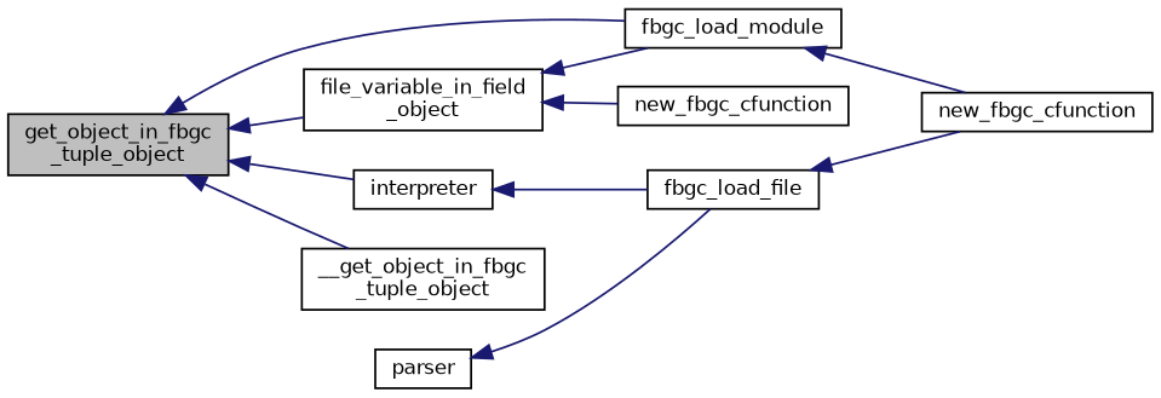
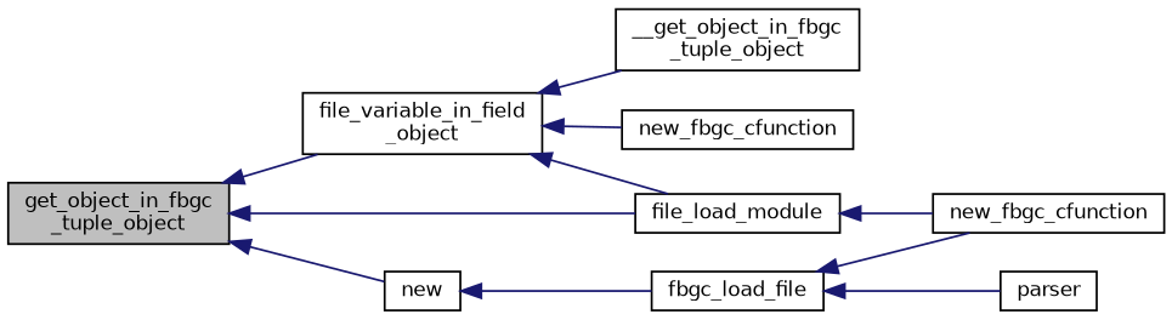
  digraph {
    rankdir=LR
    node [color=black fillcolor=white fontname=Helvetica fontsize=10 shape=record style=filled]
    edge [color=midnightblue dir=back fontname=Helvetica fontsize=10 labelfontname=Helvetica labelfontsize=10 style=solid]
    n1 [fillcolor=grey75 fontcolor=black height=0.2 label="get_object_in_fbgc\l_tuple_object" width=0.4]
    n2 [height=0.2 label="file_variable_in_field\l_object" width=0.4]
-   n3 [height=0.2 label=interpreter width=0.4]
+   n3 [height=0.2 label=new width=0.4]
    n4 [height=0.2 label="__get_object_in_fbgc\l_tuple_object" width=0.4]
-   n5 [height=0.2 label=fbgc_load_module width=0.4]
+   n5 [height=0.2 label=file_load_module width=0.4]
    n6 [height=0.2 label=new_fbgc_cfunction width=0.4]
    n7 [height=0.2 label=fbgc_load_file width=0.4]
    n8 [height=0.2 label=parser width=0.4]
    n9 [height=0.2 label=new_fbgc_cfunction width=0.4]
    n1 -> n2
    n1 -> n3
-   n1 -> n4
+   n2 -> n4
    n1 -> n5
    n2 -> n5
    n2 -> n6
    n3 -> n7
    n5 -> n9
    n7 -> n9
-   n8 -> n7
+   n7 -> n8
  }
